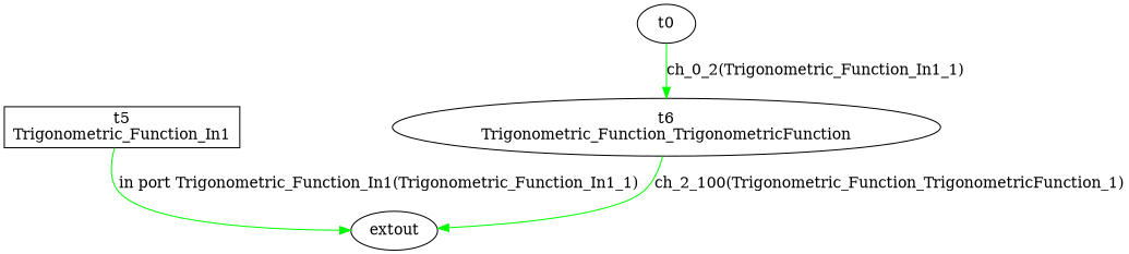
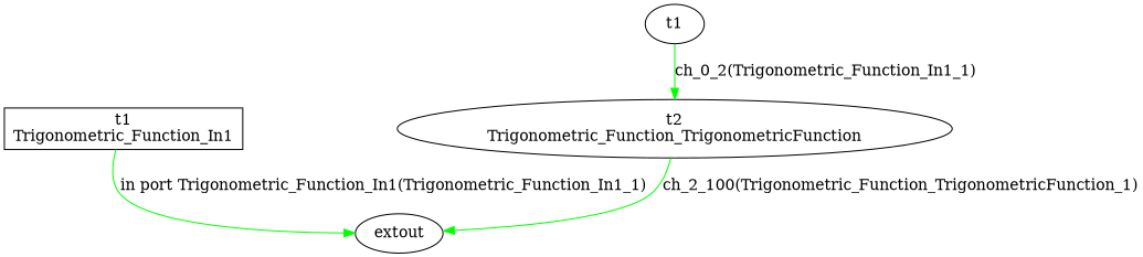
  digraph {
    rankdir=TB
    edge [color=green]
-   n1 [label="t6\nTrigonometric_Function_TrigonometricFunction"]
+   n1 [label="t2\nTrigonometric_Function_TrigonometricFunction"]
    n2 [label=extout]
-   t0
-   n4 [label="t5\nTrigonometric_Function_In1" shape=box]
+   t0 [label=t1]
+   n4 [label="t1\nTrigonometric_Function_In1" shape=box]
    n1 -> n2 [label="ch_2_100(Trigonometric_Function_TrigonometricFunction_1)"]
    t0 -> n1 [label="ch_0_2(Trigonometric_Function_In1_1)"]
    n4 -> n2 [label="in port Trigonometric_Function_In1(Trigonometric_Function_In1_1)"]
  }
